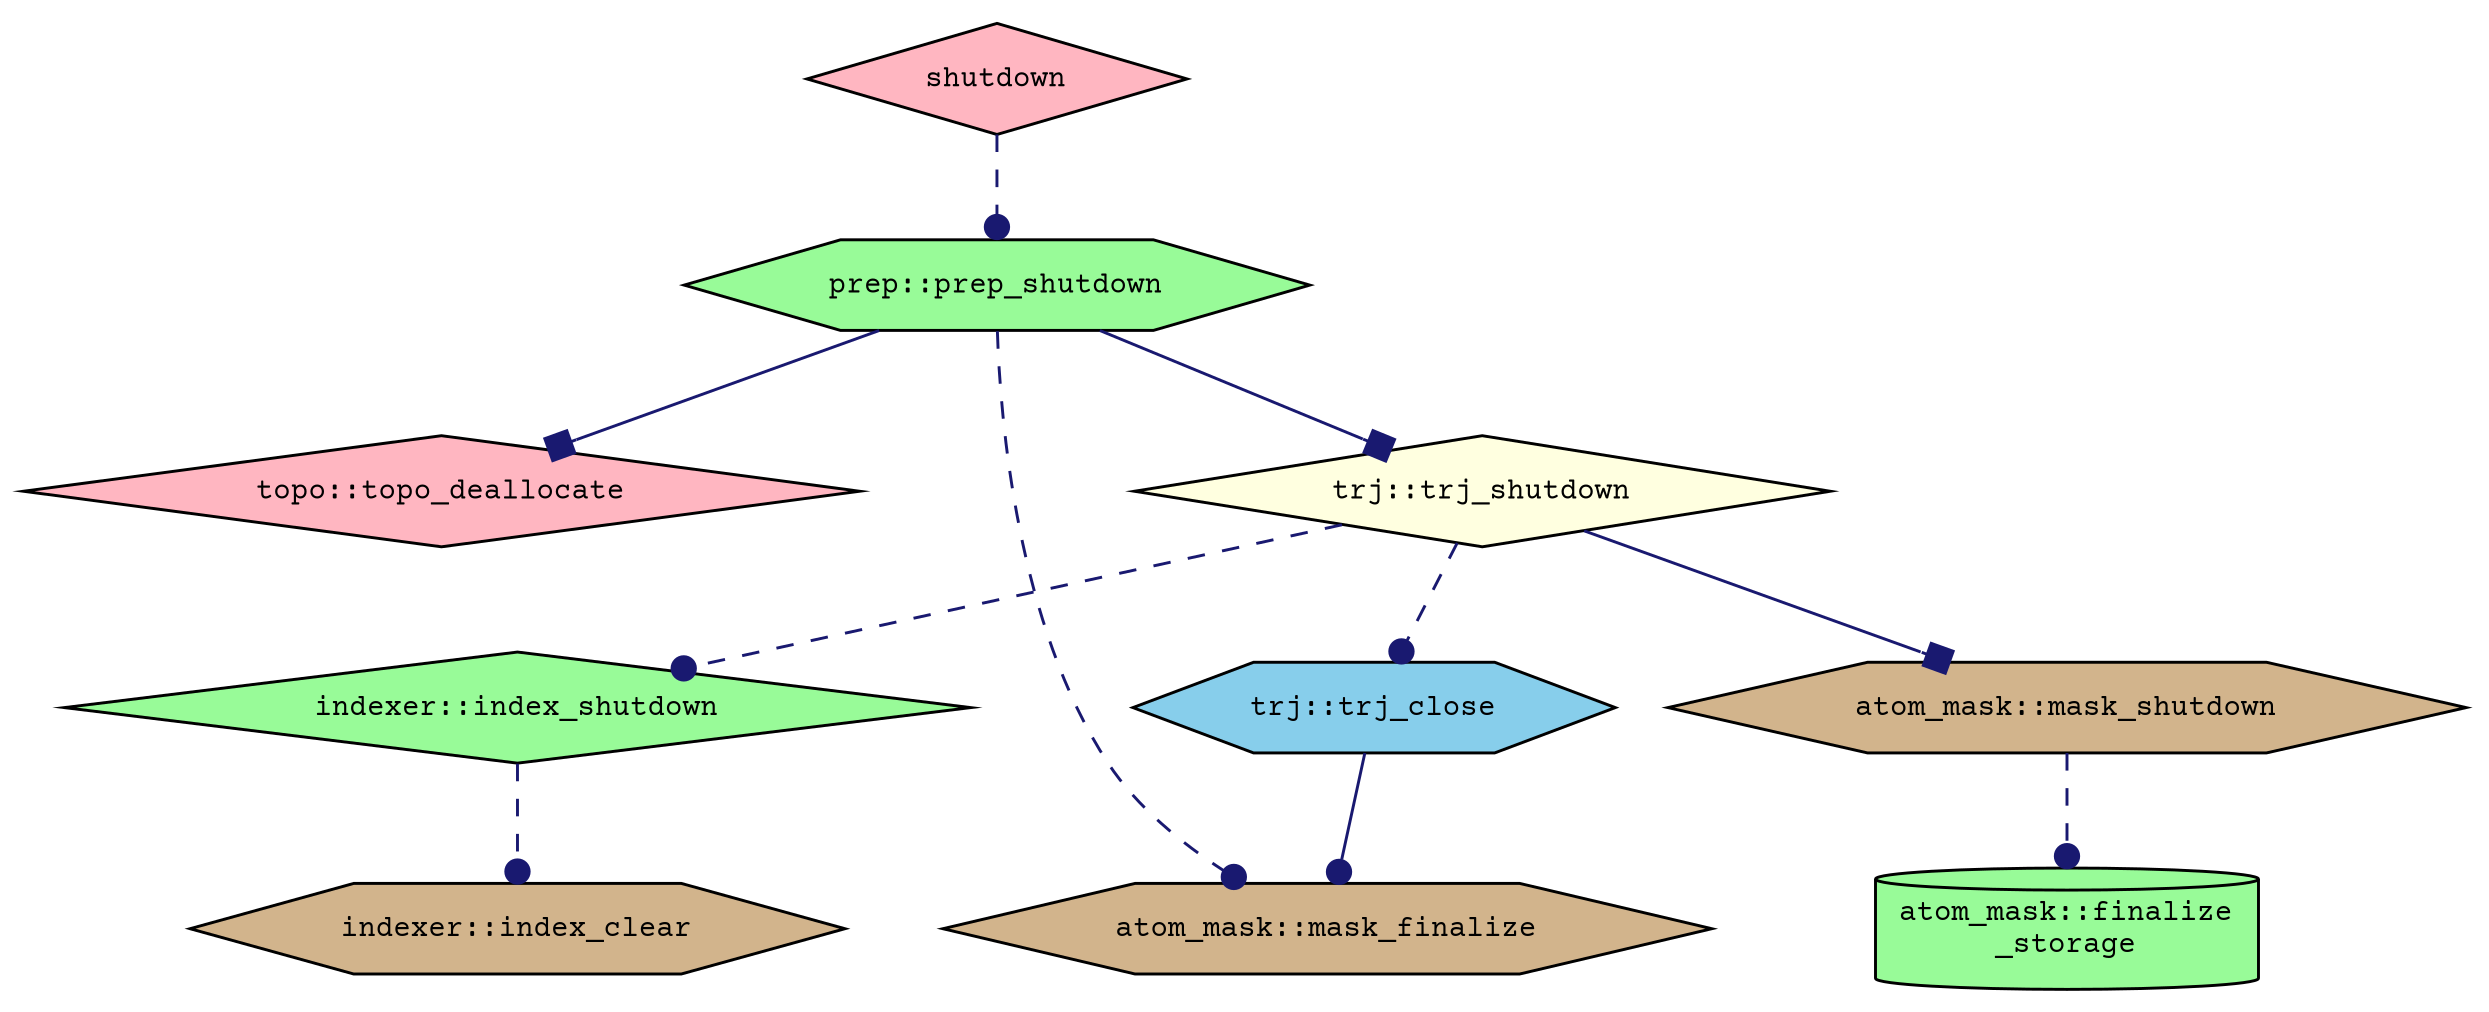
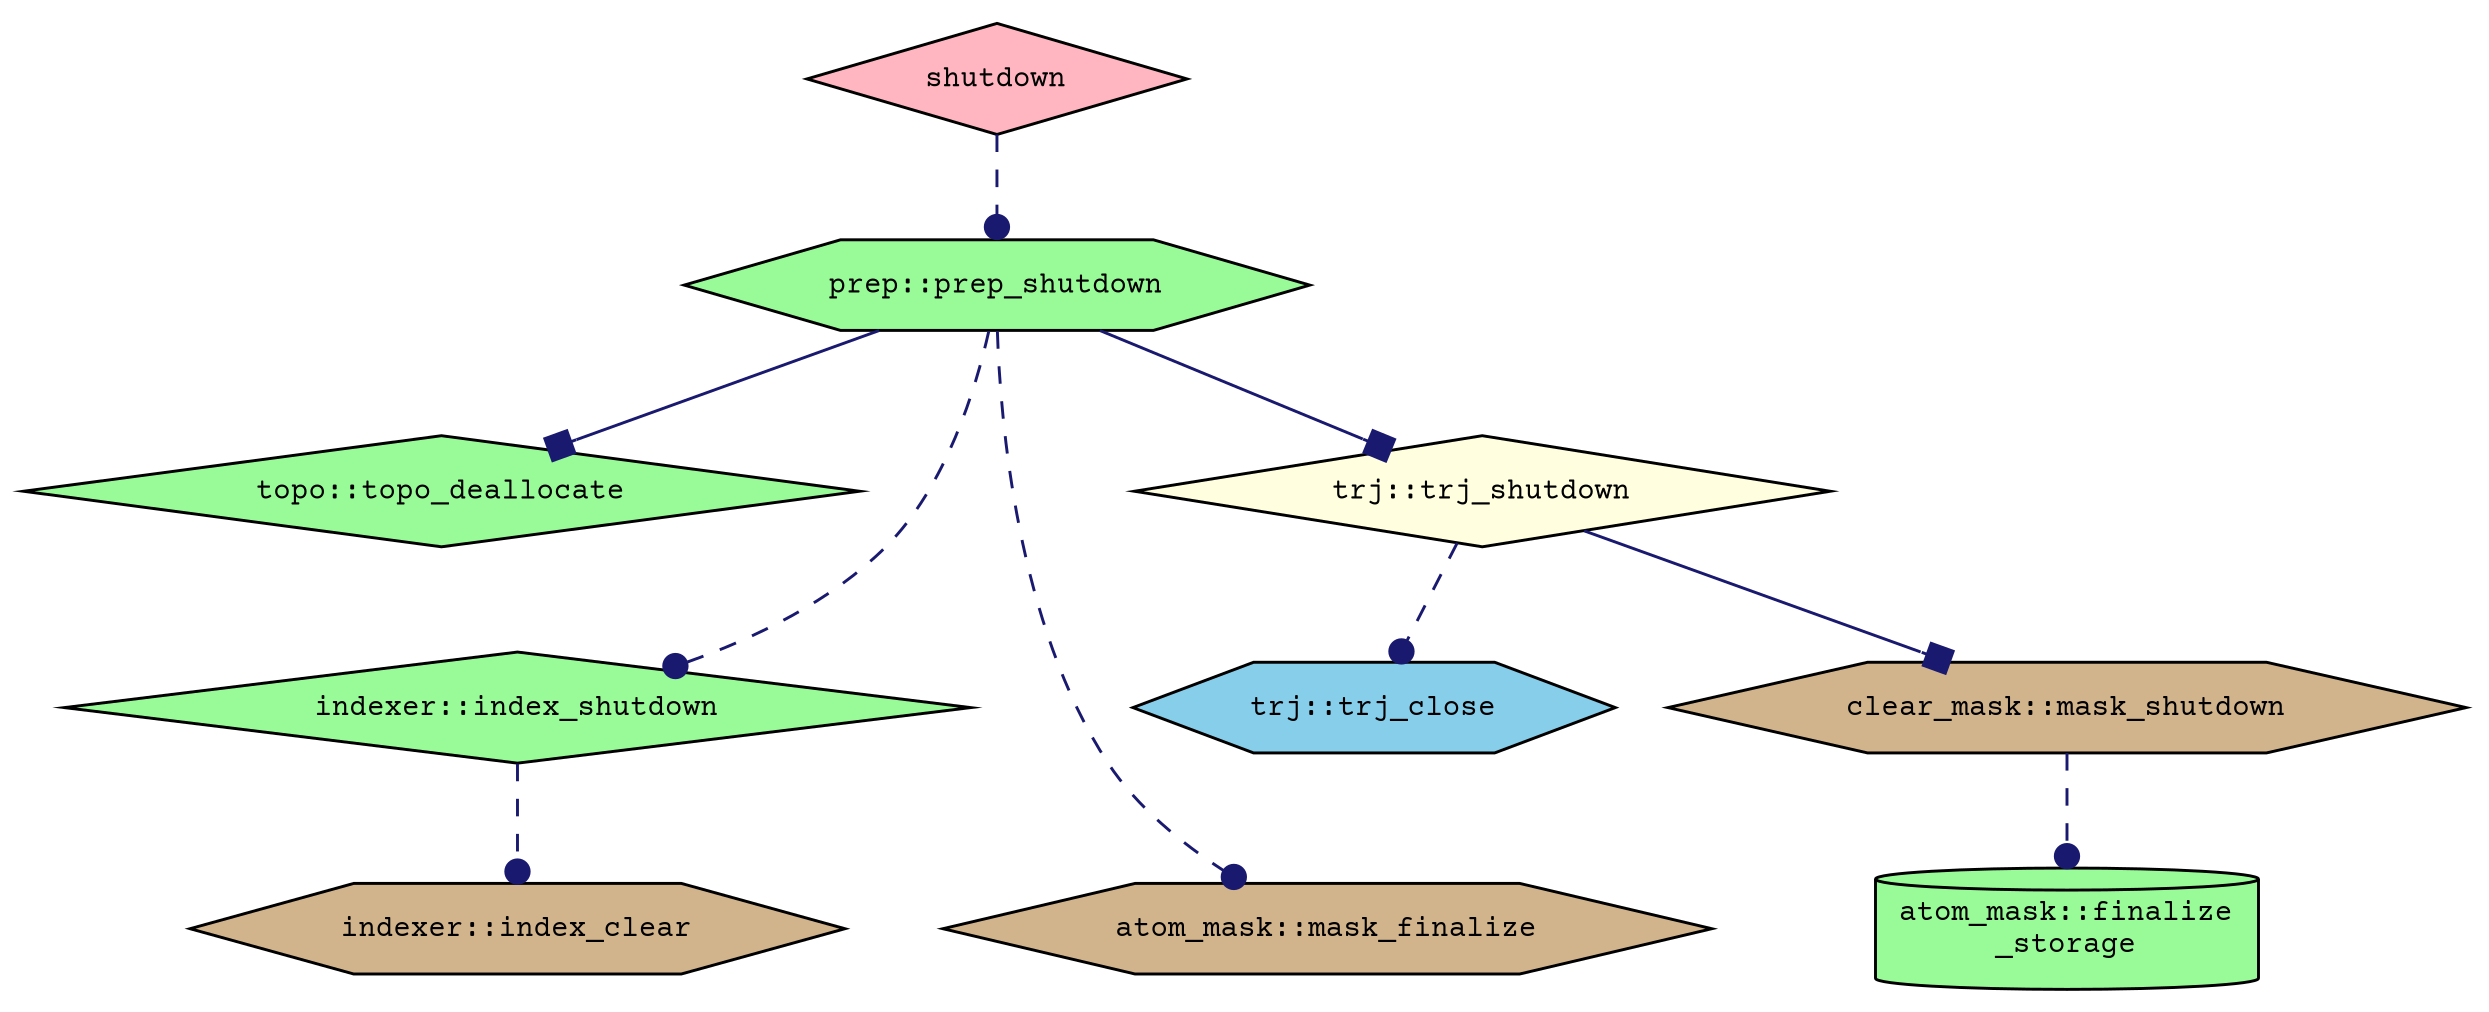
  digraph {
    fontname="Courier Prime"
    rankdir=TB
    node [color=black fillcolor=palegreen fontname="Courier Prime" fontsize=10 shape=hexagon style=filled]
    edge [arrowhead=dot color=midnightblue fontname="Courier Prime" fontsize=10 labelfontname=Helvetica labelfontsize=10 style=dashed]
    n1 [fillcolor=lightpink fontcolor=black height=0.2 label=shutdown shape=diamond width=0.4]
    n2 [height=0.2 label="prep::prep_shutdown" width=0.4]
-   n3 [fillcolor=lightpink height=0.2 label="topo::topo_deallocate" shape=diamond width=0.4]
+   n3 [height=0.2 label="topo::topo_deallocate" shape=diamond width=0.4]
    n4 [height=0.2 label="indexer::index_shutdown" shape=diamond width=0.4]
    n5 [fillcolor=tan height=0.2 label="atom_mask::mask_finalize" width=0.4]
    n6 [fillcolor=lightyellow height=0.2 label="trj::trj_shutdown" shape=diamond width=0.4]
    n7 [fillcolor=tan height=0.2 label="indexer::index_clear" width=0.4]
    n8 [fillcolor=skyblue height=0.2 label="trj::trj_close" width=0.4]
-   n9 [fillcolor=tan height=0.2 label="atom_mask::mask_shutdown" width=0.4]
+   n9 [fillcolor=tan height=0.2 label="clear_mask::mask_shutdown" width=0.4]
    n10 [height=0.2 label="atom_mask::finalize\l_storage" shape=cylinder width=0.4]
    n1 -> n2
    n2 -> n3 [arrowhead=box style=solid]
-   n6 -> n4
+   n2 -> n4
    n2 -> n5
    n2 -> n6 [arrowhead=box style=solid]
    n4 -> n7
    n6 -> n8
    n6 -> n9 [arrowhead=box style=solid]
-   n8 -> n5 [style=solid]
    n9 -> n10
  }
